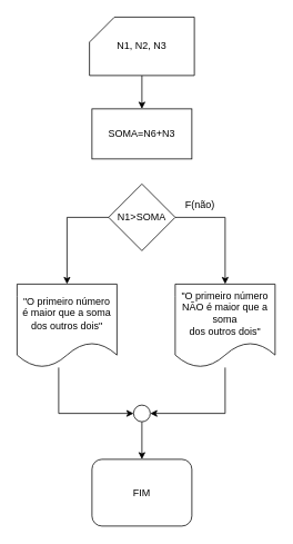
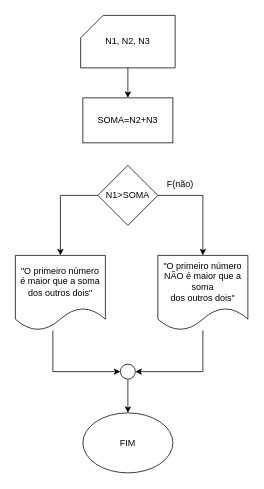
  <mxCell id="0" />
  <mxCell id="1" parent="0" />
- <mxCell id="2" value="FIM" style="whiteSpace=wrap;html=1;rounded=1;" vertex="1" parent="1"><mxGeometry x="110" y="550" width="120" height="80" as="geometry" /></mxCell>
+ <mxCell id="2" value="FIM" style="ellipse;whiteSpace=wrap;html=1;" vertex="1" parent="1"><mxGeometry x="110" y="550" width="120" height="80" as="geometry" /></mxCell>
  <mxCell id="3" style="edgeStyle=orthogonalEdgeStyle;rounded=0;orthogonalLoop=1;jettySize=auto;html=1;exitX=0.5;exitY=1;exitDx=0;exitDy=0;exitPerimeter=0;entryX=0.5;entryY=0;entryDx=0;entryDy=0;" edge="1" parent="1" source="4" target="5"><mxGeometry relative="1" as="geometry" /></mxCell>
  <mxCell id="4" value="N1, N2, N3" style="shape=card;whiteSpace=wrap;html=1;" vertex="1" parent="1"><mxGeometry x="107" y="20" width="126" height="70" as="geometry" /></mxCell>
- <mxCell id="5" value="SOMA=N6+N3" style="rounded=0;whiteSpace=wrap;html=1;" vertex="1" parent="1"><mxGeometry x="110" y="130" width="120" height="60" as="geometry" /></mxCell>
+ <mxCell id="5" value="SOMA=N2+N3" style="rounded=0;whiteSpace=wrap;html=1;" vertex="1" parent="1"><mxGeometry x="110" y="130" width="120" height="60" as="geometry" /></mxCell>
  <mxCell id="6" style="edgeStyle=orthogonalEdgeStyle;rounded=0;orthogonalLoop=1;jettySize=auto;html=1;exitX=0;exitY=0.5;exitDx=0;exitDy=0;entryX=0.5;entryY=0;entryDx=0;entryDy=0;" edge="1" parent="1" source="8" target="10"><mxGeometry relative="1" as="geometry" /></mxCell>
  <mxCell id="7" style="edgeStyle=orthogonalEdgeStyle;rounded=0;orthogonalLoop=1;jettySize=auto;html=1;exitX=1;exitY=0.5;exitDx=0;exitDy=0;entryX=0.5;entryY=0;entryDx=0;entryDy=0;" edge="1" parent="1" source="8" target="12"><mxGeometry relative="1" as="geometry" /></mxCell>
  <mxCell id="8" value="N1&amp;gt;SOMA" style="rhombus;whiteSpace=wrap;html=1;" vertex="1" parent="1"><mxGeometry x="130" y="220" width="80" height="80" as="geometry" /></mxCell>
  <mxCell id="9" style="edgeStyle=orthogonalEdgeStyle;rounded=0;orthogonalLoop=1;jettySize=auto;html=1;entryX=0;entryY=0.5;entryDx=0;entryDy=0;" edge="1" parent="1" source="10" target="14"><mxGeometry relative="1" as="geometry"><Array as="points"><mxPoint x="70" y="495" /></Array></mxGeometry></mxCell>
  <mxCell id="10" value="&lt;div&gt;&quot;O primeiro número&lt;/div&gt;&lt;div&gt;é maior que a soma&lt;/div&gt;&lt;div&gt;dos outros dois&quot;&lt;/div&gt;" style="shape=document;whiteSpace=wrap;html=1;boundedLbl=1;" vertex="1" parent="1"><mxGeometry x="20" y="340" width="120" height="100" as="geometry" /></mxCell>
  <mxCell id="11" style="edgeStyle=orthogonalEdgeStyle;rounded=0;orthogonalLoop=1;jettySize=auto;html=1;entryX=1;entryY=0.5;entryDx=0;entryDy=0;" edge="1" parent="1" source="12" target="14"><mxGeometry relative="1" as="geometry"><Array as="points"><mxPoint x="270" y="495" /></Array></mxGeometry></mxCell>
  <mxCell id="12" value="&lt;div&gt;&quot;O primeiro número&lt;/div&gt;&lt;div&gt;NÃO é maior que a soma&lt;/div&gt;&lt;div&gt;dos outros dois&quot;&lt;/div&gt;" style="shape=document;whiteSpace=wrap;html=1;boundedLbl=1;" vertex="1" parent="1"><mxGeometry x="210" y="340" width="120" height="100" as="geometry" /></mxCell>
  <mxCell id="13" style="edgeStyle=orthogonalEdgeStyle;rounded=0;orthogonalLoop=1;jettySize=auto;html=1;entryX=0.5;entryY=0;entryDx=0;entryDy=0;" edge="1" parent="1" source="14" target="2"><mxGeometry relative="1" as="geometry" /></mxCell>
  <mxCell id="14" value="" style="ellipse;whiteSpace=wrap;html=1;aspect=fixed;" vertex="1" parent="1"><mxGeometry x="160" y="485" width="20" height="20" as="geometry" /></mxCell>
  <mxCell id="15" value="F(não)" style="text;html=1;strokeColor=none;fillColor=none;align=center;verticalAlign=middle;whiteSpace=wrap;rounded=0;" vertex="1" parent="1"><mxGeometry x="210" y="230" width="60" height="30" as="geometry" /></mxCell>
